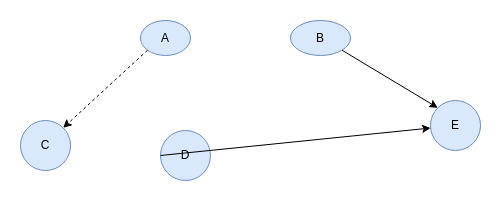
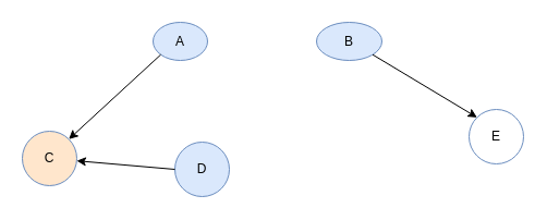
  <mxCell id="0" />
  <mxCell id="1" parent="0" />
  <mxCell id="2" value="A" style="ellipse;whiteSpace=wrap;html=1;aspect=fixed;fillColor=#dae8fc;strokeColor=#6c8ebf;" parent="1" vertex="1"><mxGeometry x="140" y="20" width="50" height="35" as="geometry" /></mxCell>
  <mxCell id="3" value="D" style="ellipse;whiteSpace=wrap;html=1;aspect=fixed;fillColor=#dae8fc;strokeColor=#6c8ebf;" parent="1" vertex="1"><mxGeometry x="160" y="130" width="50" height="50" as="geometry" /></mxCell>
- <mxCell id="4" value="E" style="ellipse;whiteSpace=wrap;html=1;aspect=fixed;fillColor=#dae8fc;strokeColor=#6c8ebf;" parent="1" vertex="1"><mxGeometry x="430" y="100" width="50" height="50" as="geometry" /></mxCell>
- <mxCell id="5" value="C" style="ellipse;whiteSpace=wrap;html=1;aspect=fixed;fillColor=#dae8fc;strokeColor=#6c8ebf;" parent="1" vertex="1"><mxGeometry x="20" y="120" width="50" height="50" as="geometry" /></mxCell>
+ <mxCell id="4" value="E" style="ellipse;whiteSpace=wrap;html=1;aspect=fixed;fillColor=#ffffff;strokeColor=#6c8ebf;" parent="1" vertex="1"><mxGeometry x="430" y="100" width="50" height="50" as="geometry" /></mxCell>
+ <mxCell id="5" value="C" style="ellipse;whiteSpace=wrap;html=1;aspect=fixed;fillColor=#ffe6cc;strokeColor=#6c8ebf;" parent="1" vertex="1"><mxGeometry x="20" y="120" width="50" height="50" as="geometry" /></mxCell>
  <mxCell id="6" value="B" style="ellipse;whiteSpace=wrap;html=1;aspect=fixed;fillColor=#dae8fc;strokeColor=#6c8ebf;" parent="1" vertex="1"><mxGeometry x="290" y="20" width="60" height="35" as="geometry" /></mxCell>
- <mxCell id="7" value="" style="endArrow=classic;html=1;rounded=0;exitX=0;exitY=1;exitDx=0;exitDy=0;entryX=1;entryY=0;entryDx=0;entryDy=0;dashed=1;" parent="1" source="2" target="5" edge="1"><mxGeometry width="50" height="50" relative="1" as="geometry"><mxPoint x="280" y="160" as="sourcePoint" /><mxPoint x="260" y="60" as="targetPoint" /></mxGeometry></mxCell>
- <mxCell id="8" value="" style="endArrow=classic;html=1;rounded=0;exitX=0;exitY=0.5;exitDx=0;exitDy=0;" parent="1" source="3" target="4" edge="1"><mxGeometry width="50" height="50" relative="1" as="geometry"><mxPoint x="154.642" y="169.998" as="sourcePoint" /><mxPoint x="69.998" y="234.642" as="targetPoint" /></mxGeometry></mxCell>
+ <mxCell id="7" value="" style="endArrow=classic;html=1;rounded=0;exitX=0;exitY=1;exitDx=0;exitDy=0;entryX=1;entryY=0;entryDx=0;entryDy=0;" parent="1" source="2" target="5" edge="1"><mxGeometry width="50" height="50" relative="1" as="geometry"><mxPoint x="280" y="160" as="sourcePoint" /><mxPoint x="260" y="60" as="targetPoint" /></mxGeometry></mxCell>
+ <mxCell id="8" value="" style="endArrow=classic;html=1;rounded=0;exitX=0;exitY=0.5;exitDx=0;exitDy=0;" parent="1" source="3" target="5" edge="1"><mxGeometry width="50" height="50" relative="1" as="geometry"><mxPoint x="154.642" y="169.998" as="sourcePoint" /><mxPoint x="69.998" y="234.642" as="targetPoint" /></mxGeometry></mxCell>
  <mxCell id="9" value="" style="endArrow=classic;html=1;rounded=0;entryX=0;entryY=0;entryDx=0;entryDy=0;exitX=1;exitY=1;exitDx=0;exitDy=0;" parent="1" source="6" target="4" edge="1"><mxGeometry width="50" height="50" relative="1" as="geometry"><mxPoint x="370" y="60" as="sourcePoint" /><mxPoint x="229.998" y="180.002" as="targetPoint" /></mxGeometry></mxCell>
